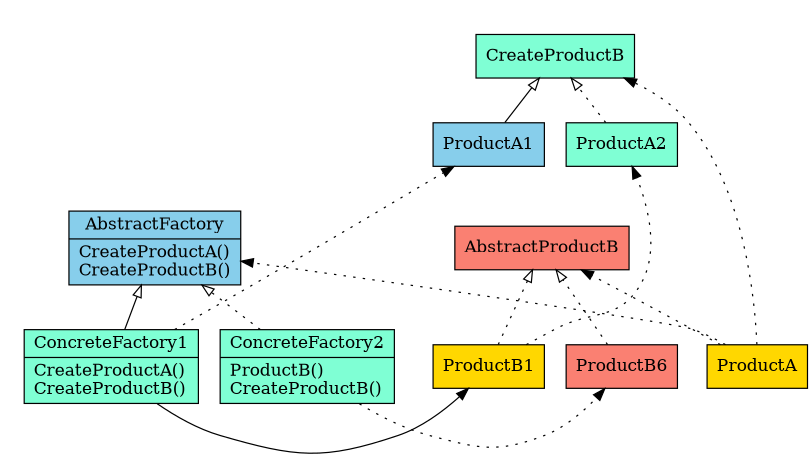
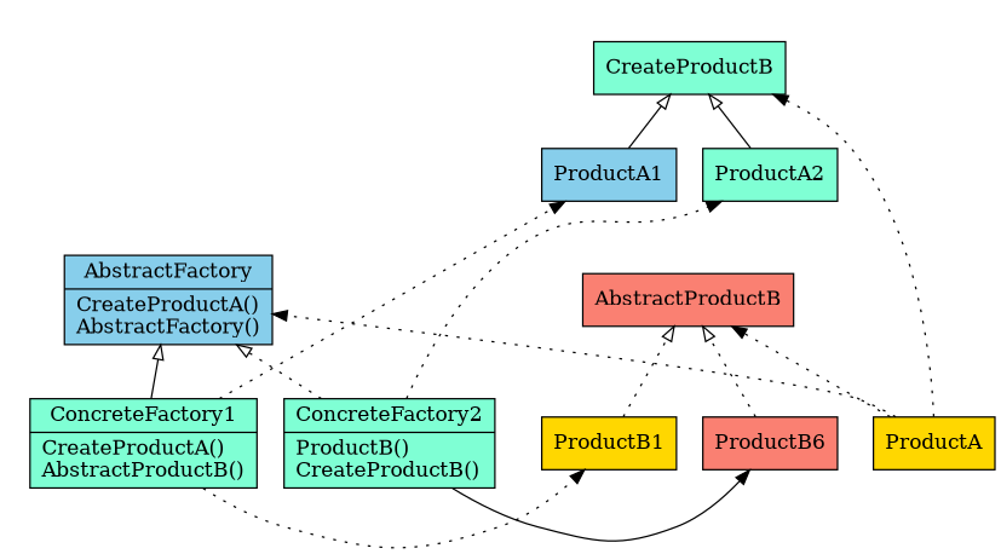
  digraph {
    rankdir=BT
    style=invis
    node [fillcolor=aquamarine shape=record style=filled]
    edge [arrowhead=empty style=dotted]
-   n1 [fillcolor=skyblue label="{AbstractFactory|CreateProductA()\lCreateProductB()\l}"]
+   n1 [fillcolor=skyblue label="{AbstractFactory|CreateProductA()\lAbstractFactory()\l}"]
    n2 [label="{ConcreteFactory2|ProductB()\lCreateProductB()\l}"]
-   n3 [label="{ConcreteFactory1|CreateProductA()\lCreateProductB()\l}"]
+   n3 [label="{ConcreteFactory1|CreateProductA()\lAbstractProductB()\l}"]
    ProductA2
    n5 [label=CreateProductB]
    ProductA1 [fillcolor=skyblue]
    n7 [fillcolor=salmon label=ProductB6]
    AbstractProductB [fillcolor=salmon]
    ProductB1 [fillcolor=gold]
    n10 [fillcolor=gold label=ProductA]
    subgraph cluster_1 {
      n1
      n2
      n3
    }
    subgraph cluster_2 {
      subgraph cluster_3 {
        ProductA2
        n5
        ProductA1
      }
      subgraph cluster_4 {
        n7
        AbstractProductB
        ProductB1
      }
    }
    n2 -> n1
-   ProductB1 -> ProductA2 [arrowhead=normal constraint=false]
-   n2 -> n7 [arrowhead=normal constraint=false]
+   n2 -> ProductA2 [arrowhead=normal constraint=false]
+   n2 -> n7 [arrowhead=normal constraint=false style=solid]
    n3 -> n1 [style=solid]
    n3 -> ProductA1 [arrowhead=normal constraint=false]
-   n3 -> ProductB1 [arrowhead=normal constraint=false style=solid]
-   ProductA2 -> n5
+   n3 -> ProductB1 [arrowhead=normal constraint=false]
+   ProductA2 -> n5 [style=solid]
    ProductA1 -> n5 [style=solid]
    n7 -> AbstractProductB
    AbstractProductB -> ProductA2 [style=invis]
    AbstractProductB -> ProductA1 [style=invis]
    ProductB1 -> AbstractProductB
    n10 -> n1 [arrowhead=normal constraint=false]
    n10 -> n5 [arrowhead=normal constraint=false]
    n10 -> AbstractProductB [arrowhead=normal constraint=false]
  }
